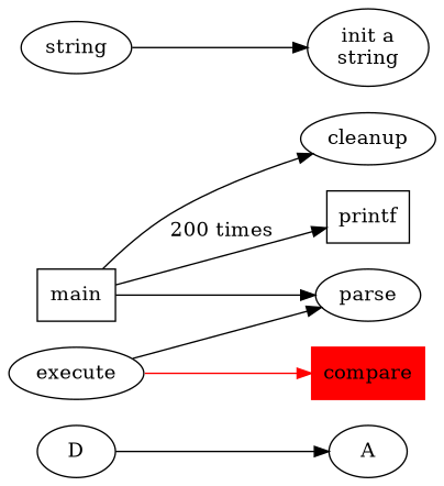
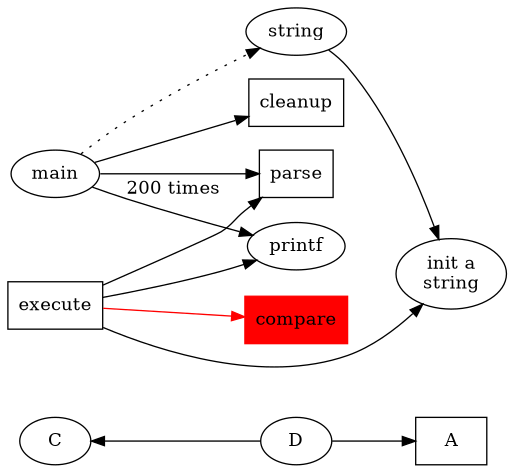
  digraph {
    rankdir=LR
+   C
    D
-   A
-   main [shape=box]
-   parse
+   A [shape=box]
+   main [shape=ellipse]
+   parse [shape=box]
    n6 [label=string]
-   cleanup
-   printf [shape=box]
+   cleanup [shape=box]
+   printf
    n9 [label="init a\nstring"]
-   execute
+   execute [shape=box]
    compare [color=red shape=box style=filled]
+   C -> D [dir=back]
    D -> A [dir=forward]
    main -> parse [weight=8]
+   main -> n6 [style=dotted]
    main -> cleanup
    main -> printf [label="200 times" style=bild]
    n6 -> n9
    execute -> parse
+   execute -> printf
+   execute -> n9
    execute -> compare [color=red]
  }
